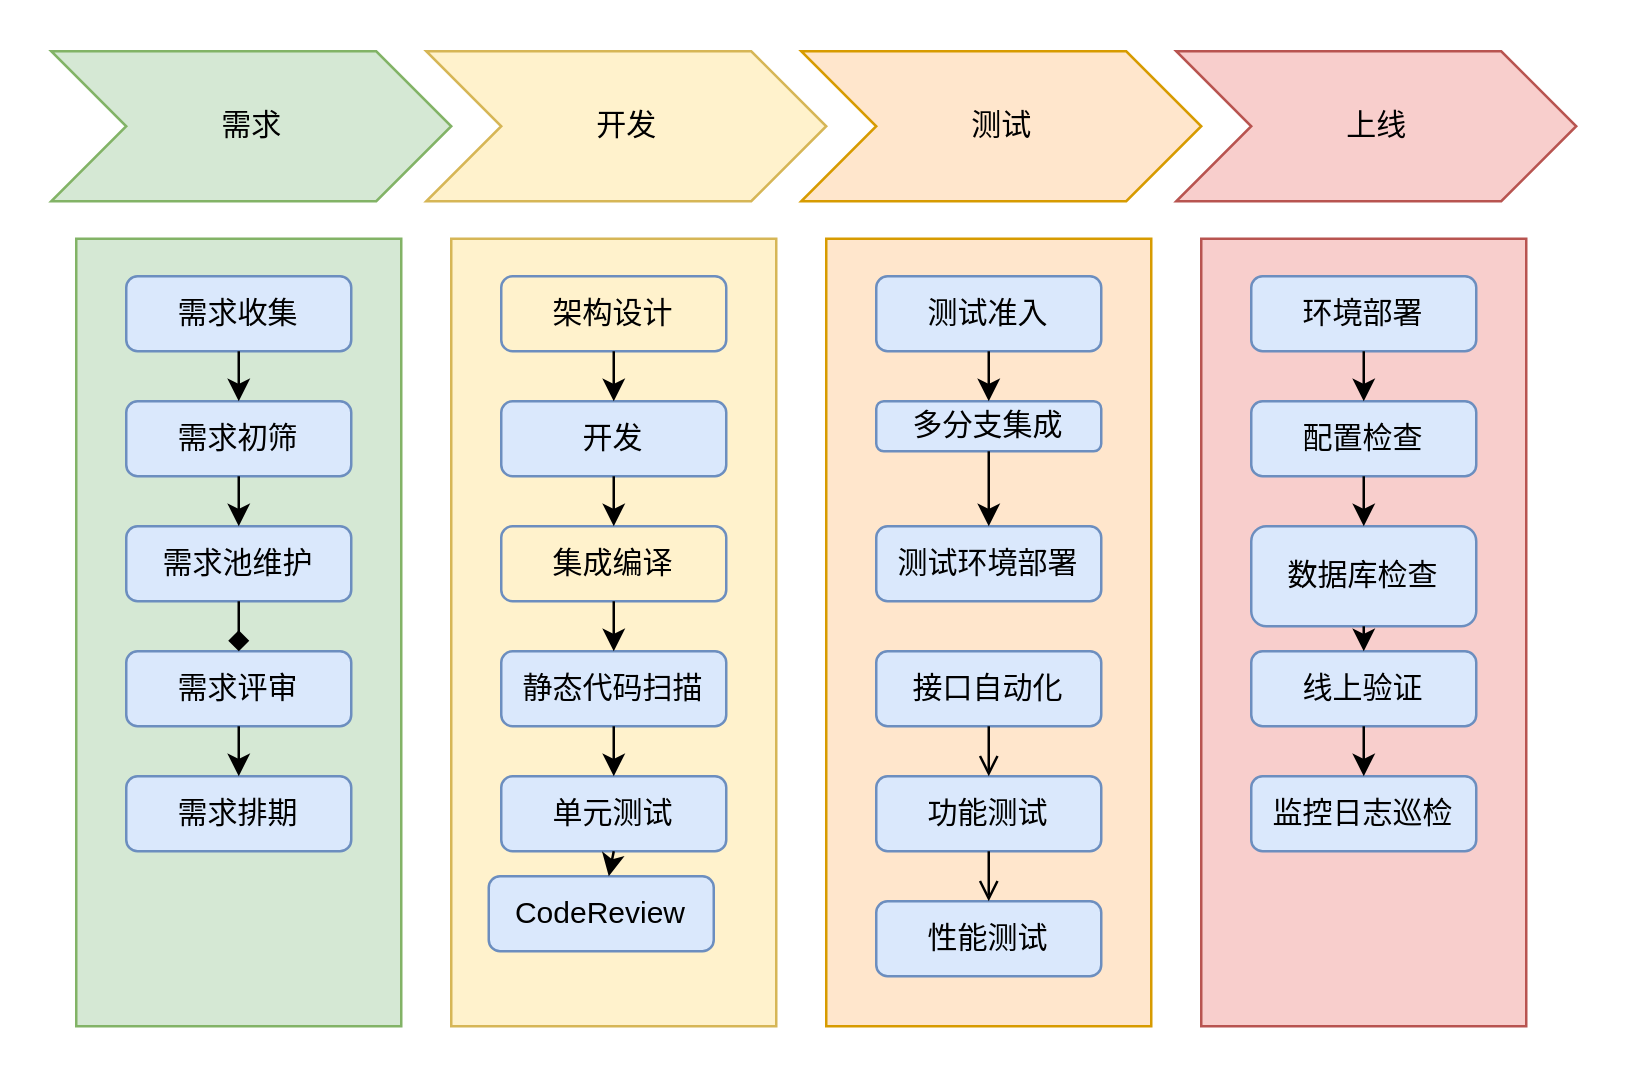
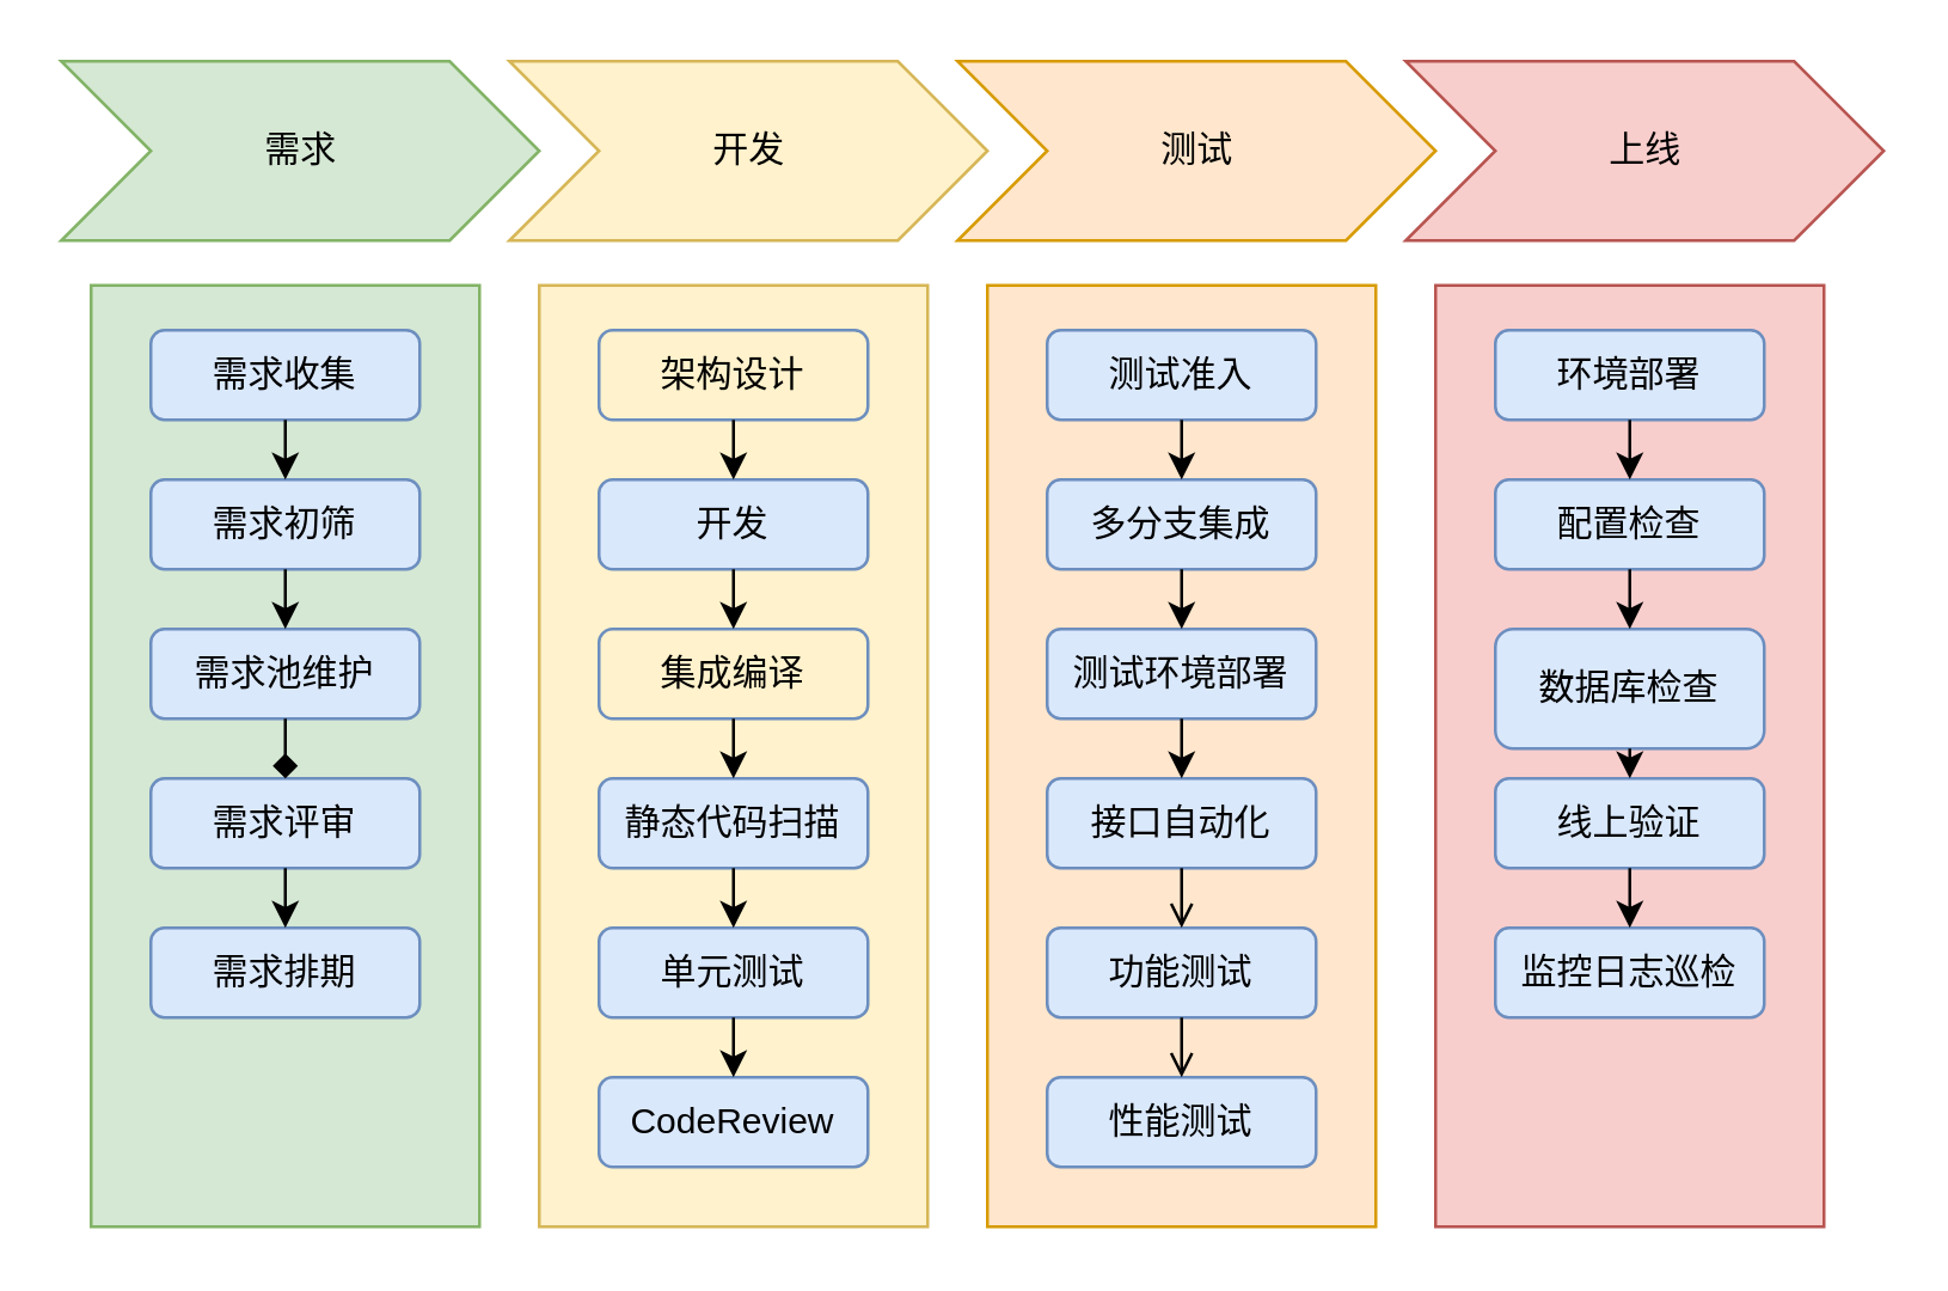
  <mxCell id="0" />
  <mxCell id="1" parent="0" />
  <mxCell id="2" value="" style="rounded=0;whiteSpace=wrap;html=1;fillColor=#fff2cc;strokeColor=#d6b656;" vertex="1" parent="1"><mxGeometry x="180" y="95" width="130" height="315" as="geometry" /></mxCell>
  <mxCell id="3" value="" style="rounded=0;whiteSpace=wrap;html=1;fillColor=#f8cecc;strokeColor=#b85450;" vertex="1" parent="1"><mxGeometry x="480" y="95" width="130" height="315" as="geometry" /></mxCell>
  <mxCell id="4" value="" style="rounded=0;whiteSpace=wrap;html=1;fillColor=#ffe6cc;strokeColor=#d79b00;" vertex="1" parent="1"><mxGeometry x="330" y="95" width="130" height="315" as="geometry" /></mxCell>
  <mxCell id="5" value="集成编译" style="rounded=1;whiteSpace=wrap;html=1;glass=0;shadow=0;fillColor=#fff2cc;strokeColor=#6c8ebf;" vertex="1" parent="1"><mxGeometry x="200" y="210" width="90" height="30" as="geometry" /></mxCell>
  <mxCell id="6" value="静态代码扫描" style="rounded=1;whiteSpace=wrap;html=1;fillColor=#dae8fc;strokeColor=#6c8ebf;" vertex="1" parent="1"><mxGeometry x="200" y="260" width="90" height="30" as="geometry" /></mxCell>
  <mxCell id="7" value="单元测试" style="rounded=1;whiteSpace=wrap;html=1;fillColor=#dae8fc;strokeColor=#6c8ebf;" vertex="1" parent="1"><mxGeometry x="200" y="310" width="90" height="30" as="geometry" /></mxCell>
- <mxCell id="8" value="CodeReview" style="rounded=1;whiteSpace=wrap;html=1;fillColor=#dae8fc;strokeColor=#6c8ebf;" vertex="1" parent="1"><mxGeometry x="195" y="350" width="90" height="30" as="geometry" /></mxCell>
- <mxCell id="9" value="多分支集成" style="rounded=1;whiteSpace=wrap;html=1;fillColor=#dae8fc;strokeColor=#6c8ebf;" vertex="1" parent="1"><mxGeometry x="350" y="160" width="90" height="20" as="geometry" /></mxCell>
+ <mxCell id="8" value="CodeReview" style="rounded=1;whiteSpace=wrap;html=1;fillColor=#dae8fc;strokeColor=#6c8ebf;" vertex="1" parent="1"><mxGeometry x="200" y="360" width="90" height="30" as="geometry" /></mxCell>
+ <mxCell id="9" value="多分支集成" style="rounded=1;whiteSpace=wrap;html=1;fillColor=#dae8fc;strokeColor=#6c8ebf;" vertex="1" parent="1"><mxGeometry x="350" y="160" width="90" height="30" as="geometry" /></mxCell>
  <mxCell id="10" value="测试环境部署" style="rounded=1;whiteSpace=wrap;html=1;fillColor=#dae8fc;strokeColor=#6c8ebf;" vertex="1" parent="1"><mxGeometry x="350" y="210" width="90" height="30" as="geometry" /></mxCell>
  <mxCell id="11" value="接口自动化" style="rounded=1;whiteSpace=wrap;html=1;fillColor=#dae8fc;strokeColor=#6c8ebf;" vertex="1" parent="1"><mxGeometry x="350" y="260" width="90" height="30" as="geometry" /></mxCell>
  <mxCell id="12" value="功能测试" style="rounded=1;whiteSpace=wrap;html=1;fillColor=#dae8fc;strokeColor=#6c8ebf;" vertex="1" parent="1"><mxGeometry x="350" y="310" width="90" height="30" as="geometry" /></mxCell>
  <mxCell id="13" value="性能测试" style="rounded=1;whiteSpace=wrap;html=1;fillColor=#dae8fc;strokeColor=#6c8ebf;" vertex="1" parent="1"><mxGeometry x="350" y="360" width="90" height="30" as="geometry" /></mxCell>
  <mxCell id="14" value="环境部署" style="rounded=1;whiteSpace=wrap;html=1;fillColor=#dae8fc;strokeColor=#6c8ebf;" vertex="1" parent="1"><mxGeometry x="500" y="110" width="90" height="30" as="geometry" /></mxCell>
  <mxCell id="15" value="配置检查" style="rounded=1;whiteSpace=wrap;html=1;fillColor=#dae8fc;strokeColor=#6c8ebf;" vertex="1" parent="1"><mxGeometry x="500" y="160" width="90" height="30" as="geometry" /></mxCell>
  <mxCell id="16" value="数据库检查" style="rounded=1;whiteSpace=wrap;html=1;fillColor=#dae8fc;strokeColor=#6c8ebf;" vertex="1" parent="1"><mxGeometry x="500" y="210" width="90" height="40" as="geometry" /></mxCell>
  <mxCell id="17" value="线上验证" style="rounded=1;whiteSpace=wrap;html=1;fillColor=#dae8fc;strokeColor=#6c8ebf;" vertex="1" parent="1"><mxGeometry x="500" y="260" width="90" height="30" as="geometry" /></mxCell>
  <mxCell id="18" value="监控日志巡检" style="rounded=1;whiteSpace=wrap;html=1;fillColor=#dae8fc;strokeColor=#6c8ebf;" vertex="1" parent="1"><mxGeometry x="500" y="310" width="90" height="30" as="geometry" /></mxCell>
  <mxCell id="19" value="开发" style="html=1;shadow=0;dashed=0;align=center;verticalAlign=middle;shape=mxgraph.arrows2.arrow;dy=0;dx=30;notch=30;fillColor=#fff2cc;strokeColor=#d6b656;" vertex="1" parent="1"><mxGeometry x="170" y="20" width="160" height="60" as="geometry" /></mxCell>
  <mxCell id="20" value="测试" style="html=1;shadow=0;dashed=0;align=center;verticalAlign=middle;shape=mxgraph.arrows2.arrow;dy=0;dx=30;notch=30;fillColor=#ffe6cc;strokeColor=#d79b00;" vertex="1" parent="1"><mxGeometry x="320" y="20" width="160" height="60" as="geometry" /></mxCell>
  <mxCell id="21" value="上线" style="html=1;shadow=0;dashed=0;align=center;verticalAlign=middle;shape=mxgraph.arrows2.arrow;dy=0;dx=30;notch=30;fillColor=#f8cecc;strokeColor=#b85450;" vertex="1" parent="1"><mxGeometry x="470" y="20" width="160" height="60" as="geometry" /></mxCell>
  <mxCell id="22" value="需求" style="html=1;shadow=0;dashed=0;align=center;verticalAlign=middle;shape=mxgraph.arrows2.arrow;dy=0;dx=30;notch=30;fillColor=#d5e8d4;strokeColor=#82b366;" vertex="1" parent="1"><mxGeometry x="20" y="20" width="160" height="60" as="geometry" /></mxCell>
  <mxCell id="23" value="" style="rounded=0;whiteSpace=wrap;html=1;fillColor=#d5e8d4;strokeColor=#82b366;" vertex="1" parent="1"><mxGeometry x="30" y="95" width="130" height="315" as="geometry" /></mxCell>
  <mxCell id="24" value="需求评审" style="rounded=1;whiteSpace=wrap;html=1;fillColor=#dae8fc;strokeColor=#6c8ebf;" vertex="1" parent="1"><mxGeometry x="50" y="260" width="90" height="30" as="geometry" /></mxCell>
  <mxCell id="25" value="测试准入" style="rounded=1;whiteSpace=wrap;html=1;fillColor=#dae8fc;strokeColor=#6c8ebf;" vertex="1" parent="1"><mxGeometry x="350" y="110" width="90" height="30" as="geometry" /></mxCell>
  <mxCell id="26" value="需求排期" style="rounded=1;whiteSpace=wrap;html=1;fillColor=#dae8fc;strokeColor=#6c8ebf;" vertex="1" parent="1"><mxGeometry x="50" y="310" width="90" height="30" as="geometry" /></mxCell>
  <mxCell id="27" value="" style="endArrow=classic;html=1;rounded=0;exitX=0.5;exitY=1;exitDx=0;exitDy=0;entryX=0.5;entryY=0;entryDx=0;entryDy=0;" edge="1" parent="1" source="5"><mxGeometry width="50" height="50" relative="1" as="geometry"><mxPoint x="320" y="330" as="sourcePoint" /><mxPoint x="245" y="260" as="targetPoint" /></mxGeometry></mxCell>
  <mxCell id="28" value="" style="endArrow=classic;html=1;rounded=0;exitX=0.5;exitY=1;exitDx=0;exitDy=0;" edge="1" parent="1" source="6" target="7"><mxGeometry width="50" height="50" relative="1" as="geometry"><mxPoint x="320" y="280" as="sourcePoint" /><mxPoint x="370" y="230" as="targetPoint" /></mxGeometry></mxCell>
  <mxCell id="29" value="" style="endArrow=classic;html=1;rounded=0;exitX=0.5;exitY=1;exitDx=0;exitDy=0;" edge="1" parent="1" source="9" target="10"><mxGeometry width="50" height="50" relative="1" as="geometry"><mxPoint x="320" y="280" as="sourcePoint" /><mxPoint x="370" y="230" as="targetPoint" /></mxGeometry></mxCell>
  <mxCell id="30" value="" style="endArrow=classic;html=1;rounded=0;exitX=0.5;exitY=1;exitDx=0;exitDy=0;" edge="1" parent="1" target="8"><mxGeometry width="50" height="50" relative="1" as="geometry"><mxPoint x="245" y="340" as="sourcePoint" /><mxPoint x="370" y="180" as="targetPoint" /></mxGeometry></mxCell>
  <mxCell id="31" value="需求收集" style="rounded=1;whiteSpace=wrap;html=1;glass=0;shadow=0;fillColor=#dae8fc;strokeColor=#6c8ebf;" vertex="1" parent="1"><mxGeometry x="50" y="110" width="90" height="30" as="geometry" /></mxCell>
  <mxCell id="32" value="需求初筛" style="rounded=1;whiteSpace=wrap;html=1;glass=0;shadow=0;fillColor=#dae8fc;strokeColor=#6c8ebf;" vertex="1" parent="1"><mxGeometry x="50" y="160" width="90" height="30" as="geometry" /></mxCell>
  <mxCell id="33" value="需求池维护" style="rounded=1;whiteSpace=wrap;html=1;glass=0;shadow=0;fillColor=#dae8fc;strokeColor=#6c8ebf;" vertex="1" parent="1"><mxGeometry x="50" y="210" width="90" height="30" as="geometry" /></mxCell>
  <mxCell id="34" value="" style="endArrow=classic;html=1;rounded=0;exitX=0.5;exitY=1;exitDx=0;exitDy=0;" edge="1" parent="1" source="31" target="32"><mxGeometry width="50" height="50" relative="1" as="geometry"><mxPoint x="320" y="280" as="sourcePoint" /><mxPoint x="370" y="230" as="targetPoint" /></mxGeometry></mxCell>
  <mxCell id="35" value="" style="endArrow=classic;html=1;rounded=0;exitX=0.5;exitY=1;exitDx=0;exitDy=0;entryX=0.5;entryY=0;entryDx=0;entryDy=0;" edge="1" parent="1" source="32" target="33"><mxGeometry width="50" height="50" relative="1" as="geometry"><mxPoint x="320" y="280" as="sourcePoint" /><mxPoint x="370" y="230" as="targetPoint" /></mxGeometry></mxCell>
  <mxCell id="36" value="" style="endArrow=diamond;html=1;rounded=0;exitX=0.5;exitY=1;exitDx=0;exitDy=0;" edge="1" parent="1" source="33" target="24"><mxGeometry width="50" height="50" relative="1" as="geometry"><mxPoint x="320" y="280" as="sourcePoint" /><mxPoint x="370" y="230" as="targetPoint" /></mxGeometry></mxCell>
  <mxCell id="37" value="" style="endArrow=classic;html=1;rounded=0;exitX=0.5;exitY=1;exitDx=0;exitDy=0;" edge="1" parent="1" source="24" target="26"><mxGeometry width="50" height="50" relative="1" as="geometry"><mxPoint x="320" y="280" as="sourcePoint" /><mxPoint x="370" y="230" as="targetPoint" /></mxGeometry></mxCell>
  <mxCell id="38" value="开发" style="rounded=1;whiteSpace=wrap;html=1;glass=0;shadow=0;fillColor=#dae8fc;strokeColor=#6c8ebf;" vertex="1" parent="1"><mxGeometry x="200" y="160" width="90" height="30" as="geometry" /></mxCell>
  <mxCell id="39" value="架构设计" style="rounded=1;whiteSpace=wrap;html=1;glass=0;shadow=0;fillColor=#fff2cc;strokeColor=#6c8ebf;" vertex="1" parent="1"><mxGeometry x="200" y="110" width="90" height="30" as="geometry" /></mxCell>
  <mxCell id="40" value="" style="endArrow=classic;html=1;rounded=0;exitX=0.5;exitY=1;exitDx=0;exitDy=0;" edge="1" parent="1" source="39" target="38"><mxGeometry width="50" height="50" relative="1" as="geometry"><mxPoint x="320" y="280" as="sourcePoint" /><mxPoint x="370" y="230" as="targetPoint" /></mxGeometry></mxCell>
  <mxCell id="41" value="" style="endArrow=classic;html=1;rounded=0;exitX=0.5;exitY=1;exitDx=0;exitDy=0;" edge="1" parent="1" source="38" target="5"><mxGeometry width="50" height="50" relative="1" as="geometry"><mxPoint x="320" y="280" as="sourcePoint" /><mxPoint x="370" y="230" as="targetPoint" /></mxGeometry></mxCell>
  <mxCell id="42" value="" style="endArrow=open;html=1;rounded=0;exitX=0.5;exitY=1;exitDx=0;exitDy=0;" edge="1" parent="1" source="11" target="12"><mxGeometry width="50" height="50" relative="1" as="geometry"><mxPoint x="320" y="280" as="sourcePoint" /><mxPoint x="370" y="230" as="targetPoint" /></mxGeometry></mxCell>
  <mxCell id="43" value="" style="endArrow=open;html=1;rounded=0;exitX=0.5;exitY=1;exitDx=0;exitDy=0;entryX=0.5;entryY=0;entryDx=0;entryDy=0;" edge="1" parent="1" source="12" target="13"><mxGeometry width="50" height="50" relative="1" as="geometry"><mxPoint x="320" y="280" as="sourcePoint" /><mxPoint x="370" y="230" as="targetPoint" /></mxGeometry></mxCell>
  <mxCell id="44" value="" style="endArrow=classic;html=1;rounded=0;exitX=0.5;exitY=1;exitDx=0;exitDy=0;entryX=0.5;entryY=0;entryDx=0;entryDy=0;" edge="1" parent="1" source="14" target="15"><mxGeometry width="50" height="50" relative="1" as="geometry"><mxPoint x="320" y="280" as="sourcePoint" /><mxPoint x="370" y="230" as="targetPoint" /></mxGeometry></mxCell>
  <mxCell id="45" value="" style="endArrow=classic;html=1;rounded=0;exitX=0.5;exitY=1;exitDx=0;exitDy=0;" edge="1" parent="1" source="15" target="16"><mxGeometry width="50" height="50" relative="1" as="geometry"><mxPoint x="320" y="280" as="sourcePoint" /><mxPoint x="370" y="230" as="targetPoint" /></mxGeometry></mxCell>
  <mxCell id="46" value="" style="endArrow=classic;html=1;rounded=0;entryX=0.5;entryY=0;entryDx=0;entryDy=0;" edge="1" parent="1" source="16" target="17"><mxGeometry width="50" height="50" relative="1" as="geometry"><mxPoint x="320" y="280" as="sourcePoint" /><mxPoint x="370" y="230" as="targetPoint" /></mxGeometry></mxCell>
  <mxCell id="47" value="" style="endArrow=classic;html=1;rounded=0;exitX=0.5;exitY=1;exitDx=0;exitDy=0;" edge="1" parent="1" source="17" target="18"><mxGeometry width="50" height="50" relative="1" as="geometry"><mxPoint x="555" y="250" as="sourcePoint" /><mxPoint x="555" y="270" as="targetPoint" /></mxGeometry></mxCell>
+ <mxCell id="48" value="" style="endArrow=classic;html=1;rounded=0;exitX=0.5;exitY=1;exitDx=0;exitDy=0;entryX=0.5;entryY=0;entryDx=0;entryDy=0;" edge="1" parent="1" source="10" target="11"><mxGeometry width="50" height="50" relative="1" as="geometry"><mxPoint x="555" y="300" as="sourcePoint" /><mxPoint x="555" y="320" as="targetPoint" /></mxGeometry></mxCell>
  <mxCell id="49" value="" style="endArrow=classic;html=1;rounded=0;exitX=0.5;exitY=1;exitDx=0;exitDy=0;entryX=0.5;entryY=0;entryDx=0;entryDy=0;" edge="1" parent="1" source="25" target="9"><mxGeometry width="50" height="50" relative="1" as="geometry"><mxPoint x="565" y="310" as="sourcePoint" /><mxPoint x="565" y="330" as="targetPoint" /></mxGeometry></mxCell>
